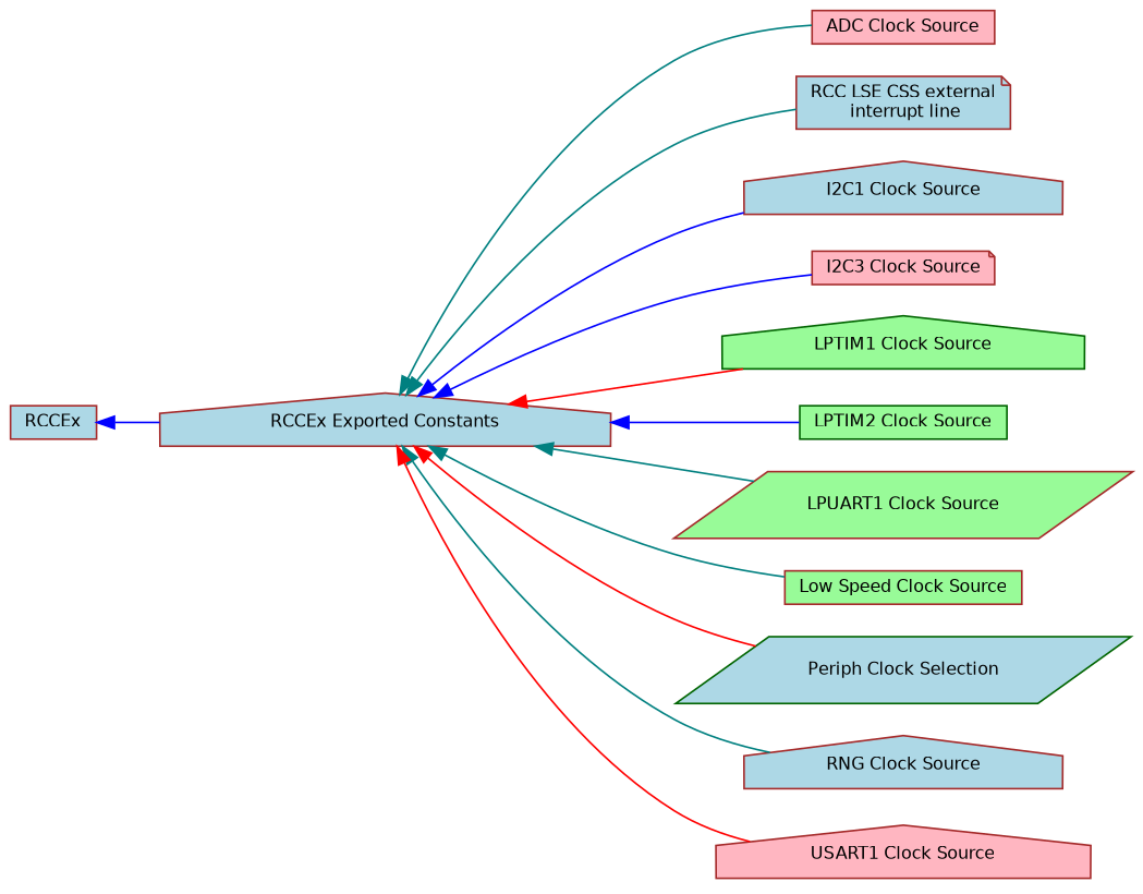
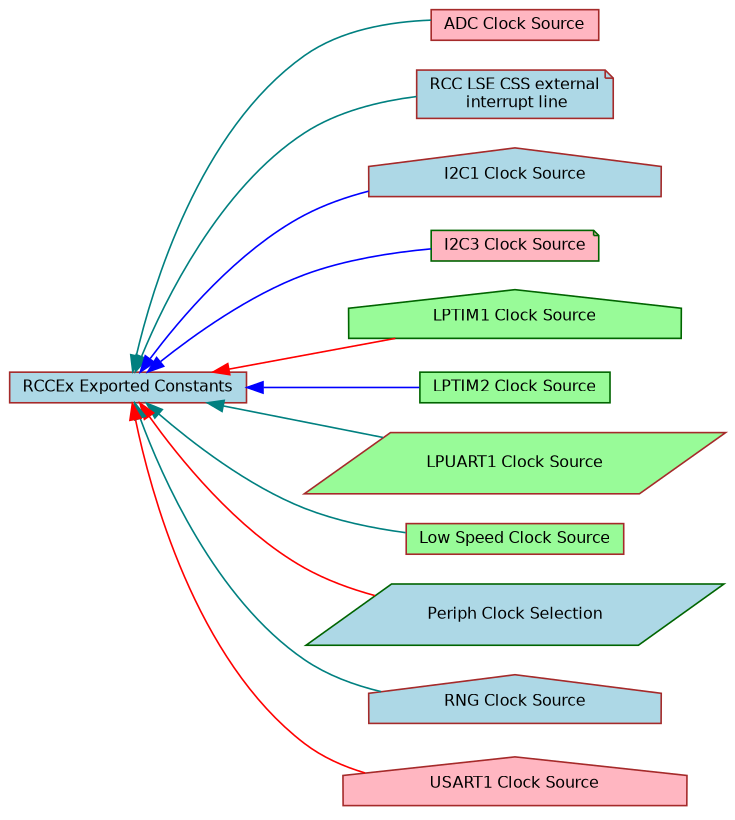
  digraph {
    rankdir=LR
    node [color=brown fillcolor=lightblue fontname=Helvetica fontsize=10 shape=house style=filled]
    edge [color=teal dir=back fontname=Helvetica fontsize=10 labelfontname=Helvetica labelfontsize=10 shape=plaintext style=solid]
-   n1 [height=0.2 label=RCCEx shape=box width=0.4]
-   n2 [fontcolor=black height=0.2 label="RCCEx Exported Constants" width=0.4]
+   n2 [fontcolor=black height=0.2 label="RCCEx Exported Constants" shape=box width=0.4]
    n3 [fillcolor=lightpink height=0.2 label="ADC Clock Source" shape=box width=0.4]
    n4 [height=0.2 label="RCC LSE CSS external\l interrupt line" shape=note width=0.4]
    n5 [height=0.2 label="I2C1 Clock Source" width=0.4]
-   n6 [fillcolor=lightpink height=0.2 label="I2C3 Clock Source" shape=note width=0.4]
+   n6 [color=darkgreen fillcolor=lightpink height=0.2 label="I2C3 Clock Source" shape=note width=0.4]
    n7 [color=darkgreen fillcolor=palegreen height=0.2 label="LPTIM1 Clock Source" width=0.4]
    n8 [color=darkgreen fillcolor=palegreen height=0.2 label="LPTIM2 Clock Source" shape=box width=0.4]
    n9 [fillcolor=palegreen height=0.2 label="LPUART1 Clock Source" shape=parallelogram width=0.4]
    n10 [fillcolor=palegreen height=0.2 label="Low Speed Clock Source" shape=box width=0.4]
    n11 [color=darkgreen height=0.2 label="Periph Clock Selection" shape=parallelogram width=0.4]
    n12 [height=0.2 label="RNG Clock Source" width=0.4]
    n13 [fillcolor=lightpink height=0.2 label="USART1 Clock Source" width=0.4]
-   n1 -> n2 [color=blue]
    n2 -> n3
    n2 -> n4
    n2 -> n5 [color=blue]
    n2 -> n6 [color=blue]
    n2 -> n7 [color=red]
    n2 -> n8 [color=blue]
    n2 -> n9
    n2 -> n10
    n2 -> n11 [color=red]
    n2 -> n12
    n2 -> n13 [color=red]
  }
